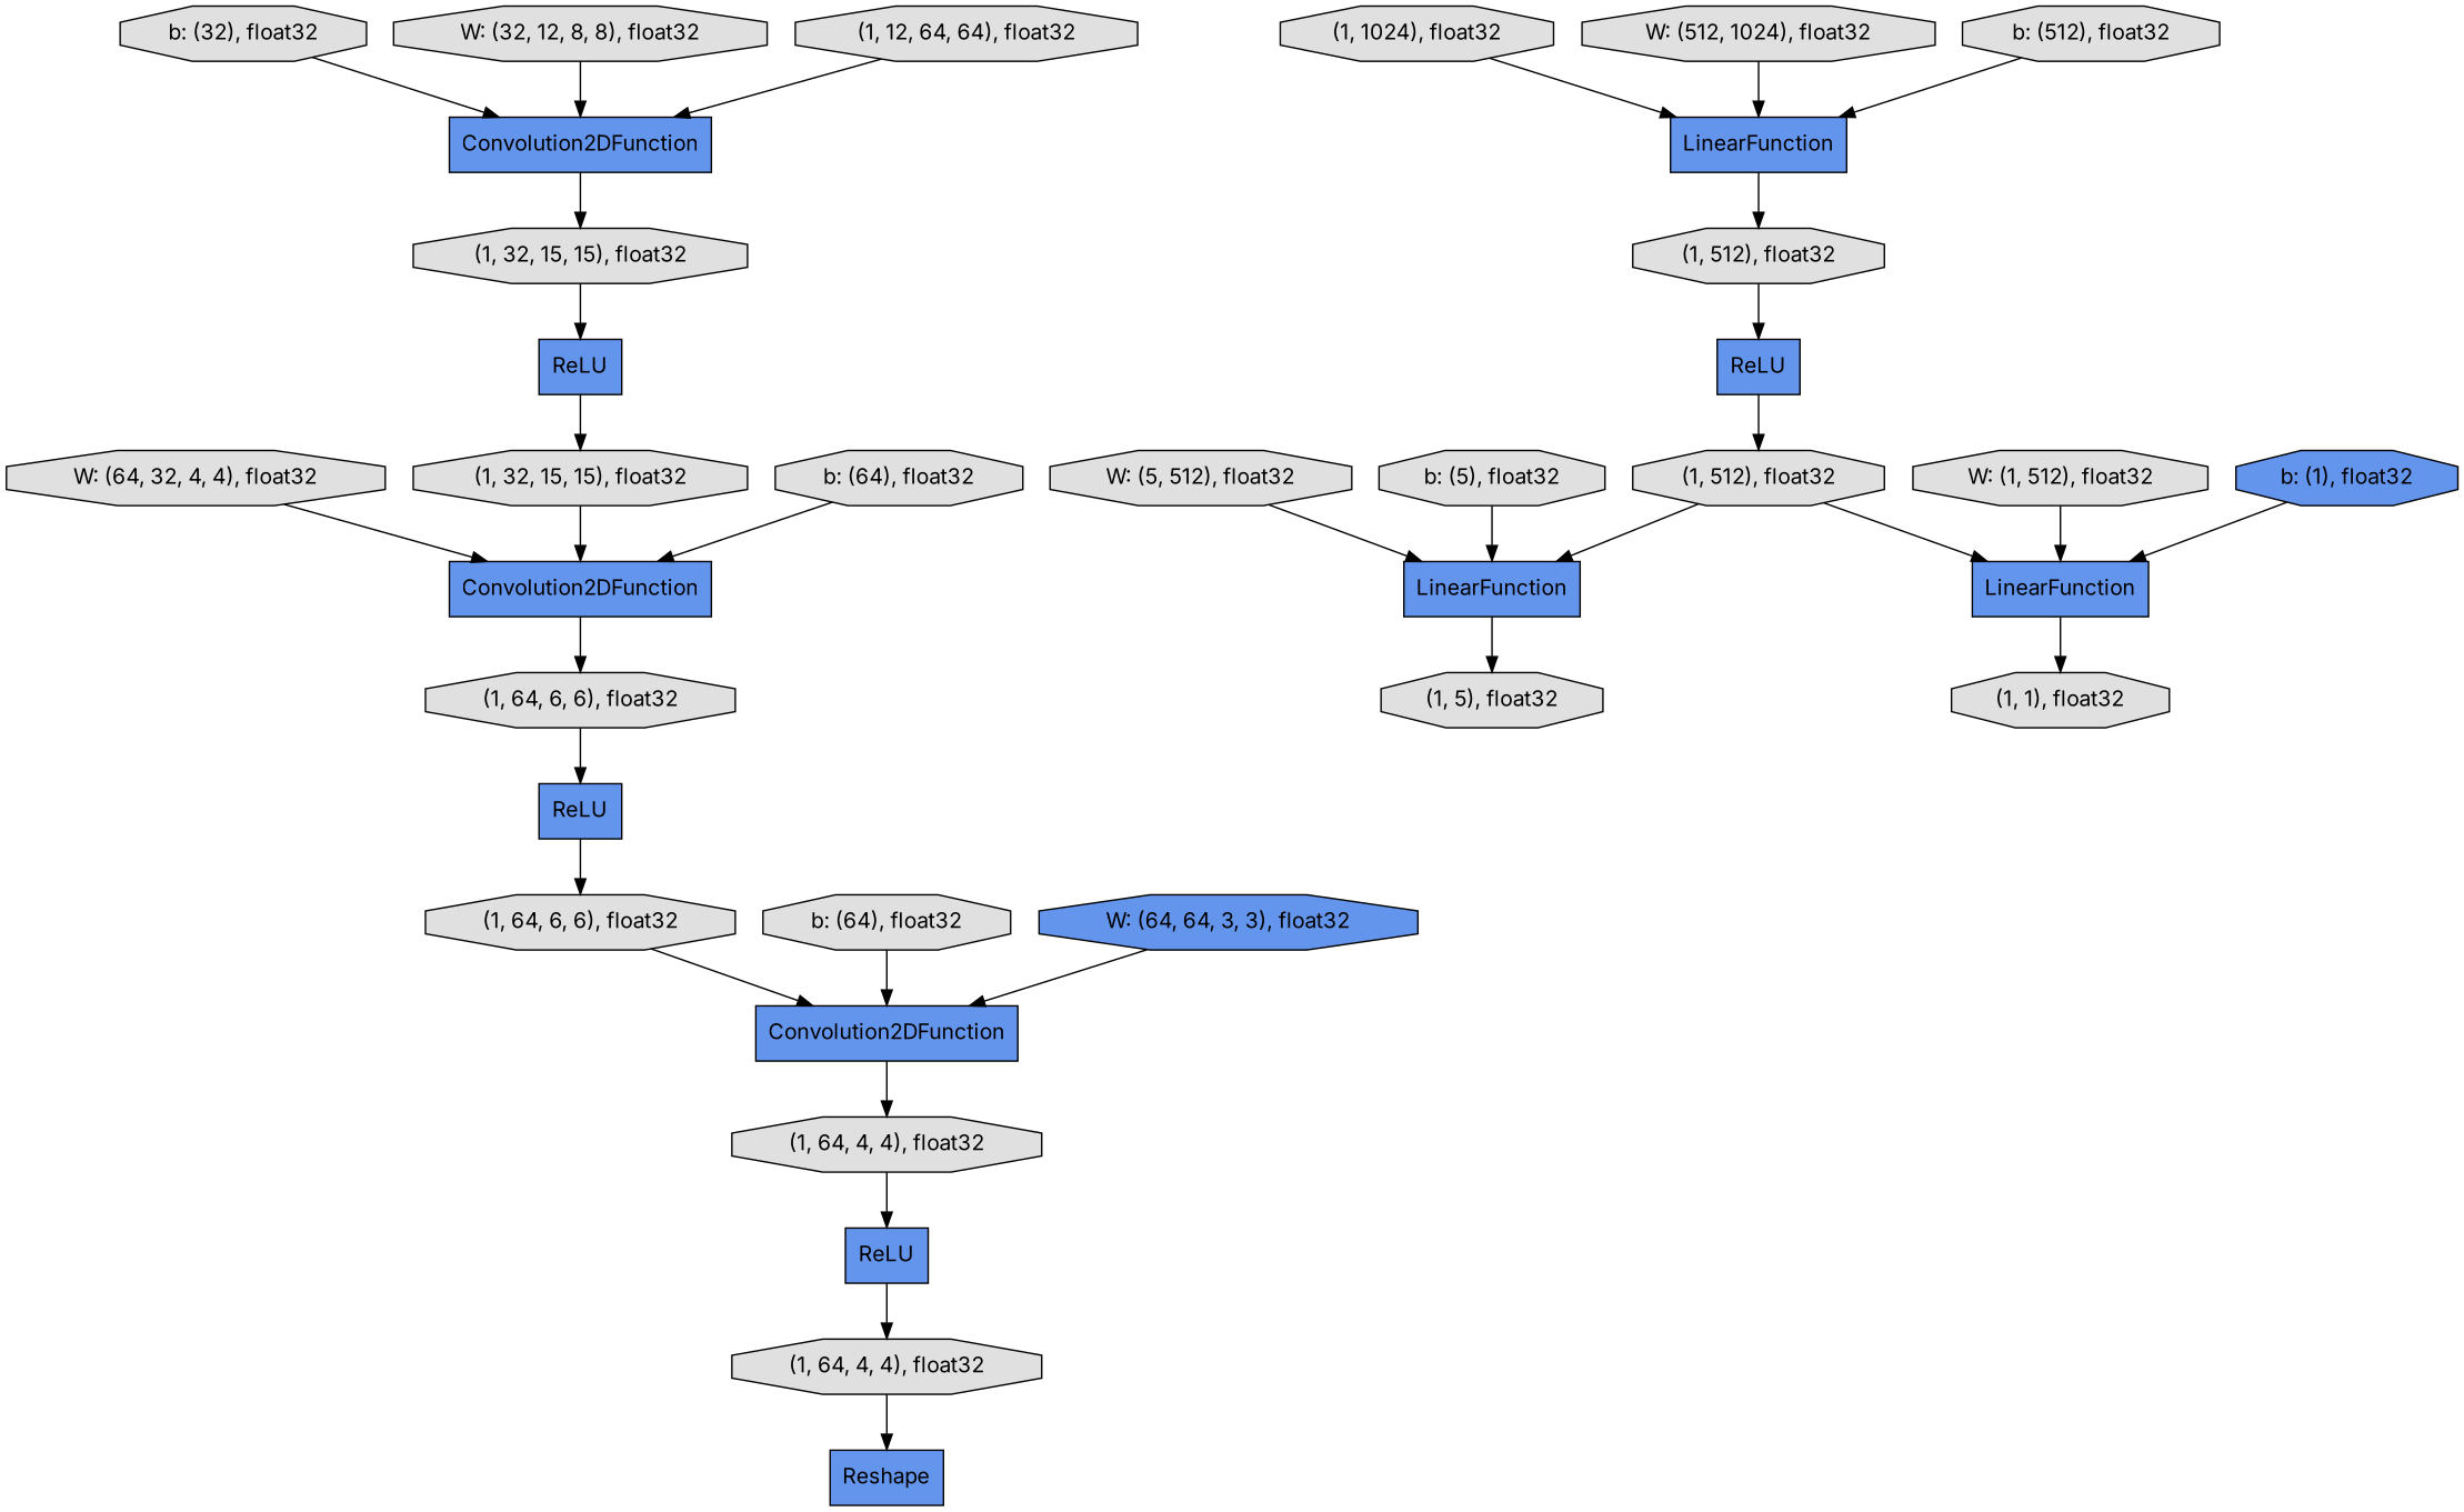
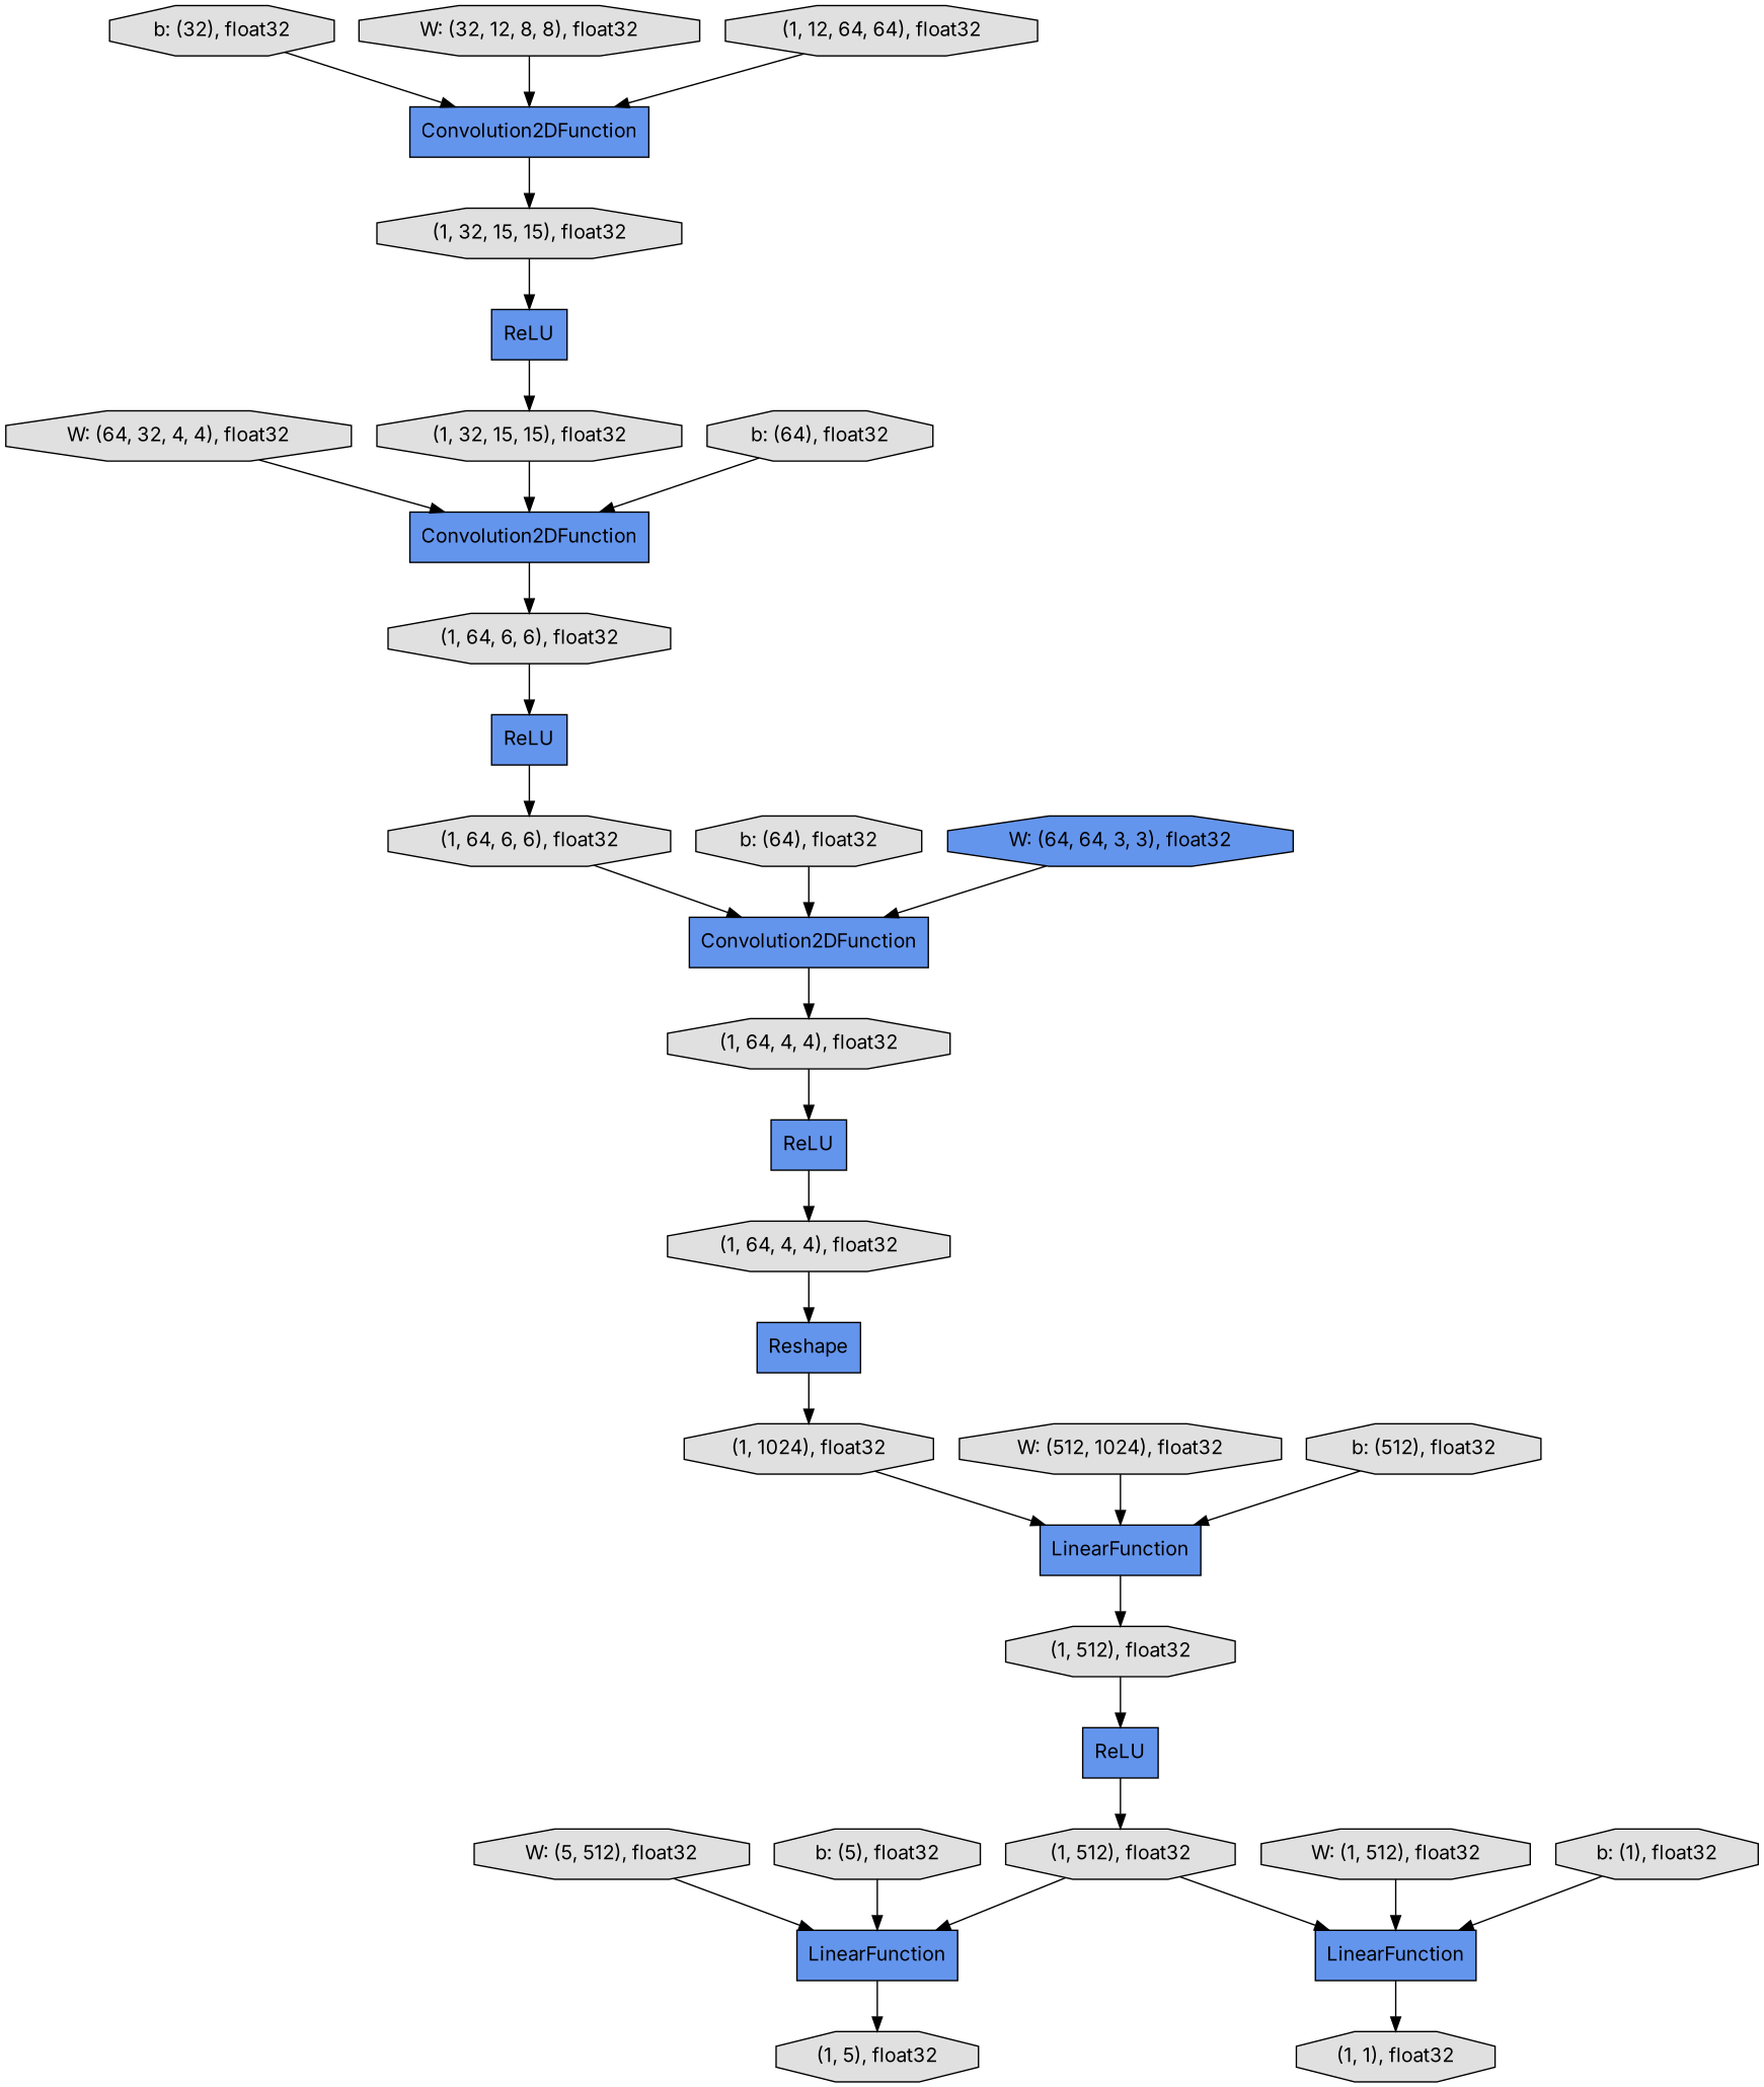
  digraph {
    fontname=Inter
    rankdir=TB
    node [fillcolor="#E0E0E0" fontname=Inter shape=octagon style=filled]
    edge [fontname=Inter]
    n1 [label="W: (64, 32, 4, 4), float32"]
    n2 [fillcolor="#6495ED" label=Convolution2DFunction shape=record]
    n3 [label="(1, 64, 6, 6), float32"]
    n4 [label="(1, 1), float32"]
    n5 [fillcolor="#6495ED" label=LinearFunction shape=record]
    n6 [label="(1, 5), float32"]
    n7 [label="W: (5, 512), float32"]
    n8 [fillcolor="#6495ED" label=ReLU shape=record]
    n9 [label="(1, 1024), float32"]
    n10 [fillcolor="#6495ED" label=LinearFunction shape=record]
    n11 [label="(1, 512), float32"]
    n12 [fillcolor="#6495ED" label=ReLU shape=record]
    n13 [label="W: (512, 1024), float32"]
    n14 [label="b: (512), float32"]
    n15 [label="(1, 512), float32"]
    n16 [label="b: (32), float32"]
    n17 [fillcolor="#6495ED" label=Convolution2DFunction shape=record]
    n18 [label="(1, 32, 15, 15), float32"]
    n19 [label="W: (1, 512), float32"]
    n20 [fillcolor="#6495ED" label=LinearFunction shape=record]
    n21 [label="(1, 64, 4, 4), float32"]
    n22 [fillcolor="#6495ED" label=Reshape shape=record]
    n23 [label="(1, 64, 4, 4), float32"]
    n24 [fillcolor="#6495ED" label=ReLU shape=record]
-   n25 [fillcolor="#6495ED" label="b: (1), float32"]
+   n25 [label="b: (1), float32"]
    n26 [label="W: (32, 12, 8, 8), float32"]
    n27 [label="(1, 64, 6, 6), float32"]
    n28 [fillcolor="#6495ED" label=Convolution2DFunction shape=record]
    n29 [fillcolor="#6495ED" label=ReLU shape=record]
    n30 [label="(1, 32, 15, 15), float32"]
    n31 [label="b: (64), float32"]
    n32 [label="(1, 12, 64, 64), float32"]
    n33 [label="b: (5), float32"]
    n34 [label="b: (64), float32"]
    n35 [fillcolor="#6495ED" label="W: (64, 64, 3, 3), float32"]
    n1 -> n2
    n2 -> n3
    n3 -> n8
    n5 -> n6
    n7 -> n5
    n8 -> n27
    n9 -> n10
    n10 -> n11
    n11 -> n12
    n12 -> n15
    n13 -> n10
    n14 -> n10
    n15 -> n5
    n15 -> n20
    n16 -> n17
    n17 -> n18
    n18 -> n29
    n19 -> n20
    n20 -> n4
    n21 -> n22
+   n22 -> n9
    n23 -> n24
    n24 -> n21
    n25 -> n20
    n26 -> n17
    n27 -> n28
    n28 -> n23
    n29 -> n30
    n30 -> n2
    n31 -> n2
    n32 -> n17
    n33 -> n5
    n34 -> n28
    n35 -> n28
  }
